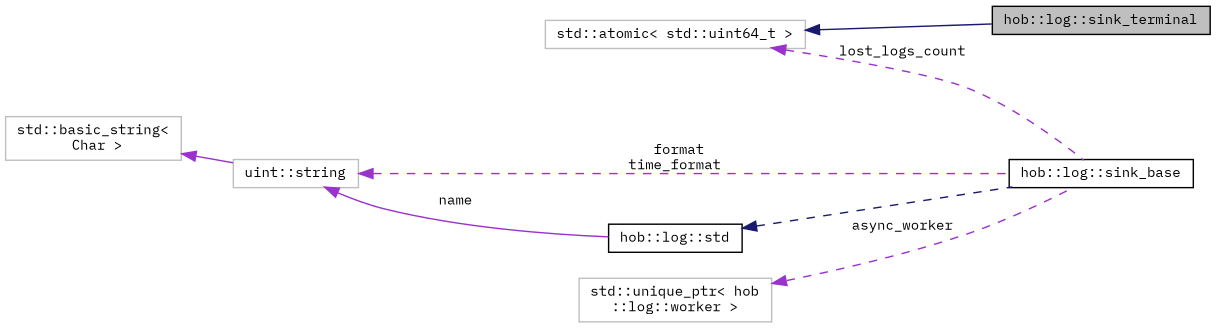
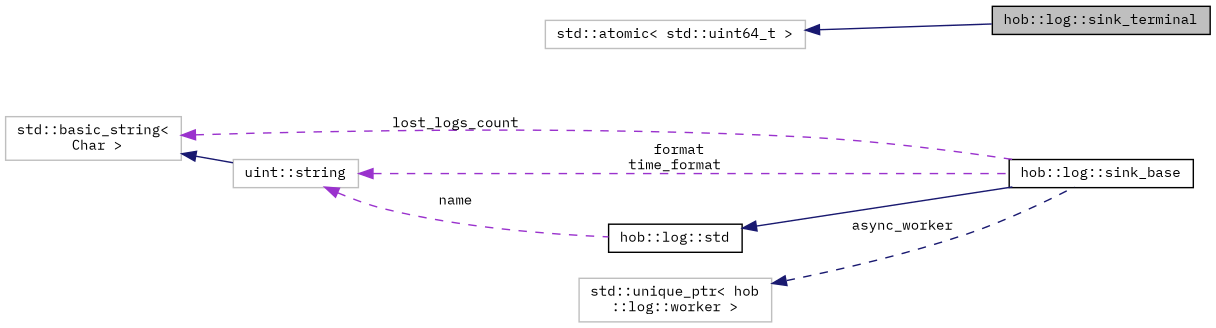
  digraph {
    fontname="IBM Plex Mono"
    rankdir=LR
    node [color=grey75 fillcolor=white fontname="IBM Plex Mono" fontsize=10 shape=record style=filled]
    edge [color=darkorchid3 dir=back fontname="IBM Plex Mono" fontsize=10 labelfontname=Helvetica labelfontsize=10 style=dashed]
    n1 [color=black fillcolor=grey75 fontcolor=black height=0.2 label="hob::log::sink_terminal" width=0.4]
    n2 [color=black height=0.2 label="hob::log::sink_base" width=0.4]
    n3 [color=black height=0.2 label="hob::log::std" width=0.4]
    n4 [height=0.2 label="uint::string" width=0.4]
    n5 [height=0.2 label="std::basic_string\<\l Char \>" width=0.4]
    n6 [height=0.2 label="std::atomic\< std::uint64_t \>" width=0.4]
    n7 [height=0.2 label="std::unique_ptr\< hob\l::log::worker \>" width=0.4]
-   n3 -> n2 [color=midnightblue]
+   n3 -> n2 [color=midnightblue style=solid]
    n4 -> n2 [label=" format\ntime_format"]
-   n4 -> n3 [label=" name" style=solid]
-   n5 -> n4 [style=solid]
+   n4 -> n3 [label=" name"]
+   n5 -> n4 [color=midnightblue style=solid]
    n6 -> n1 [color=midnightblue style=solid]
-   n6 -> n2 [label=" lost_logs_count"]
-   n7 -> n2 [label=" async_worker"]
+   n5 -> n2 [label=" lost_logs_count"]
+   n7 -> n2 [color=midnightblue label=" async_worker"]
  }
